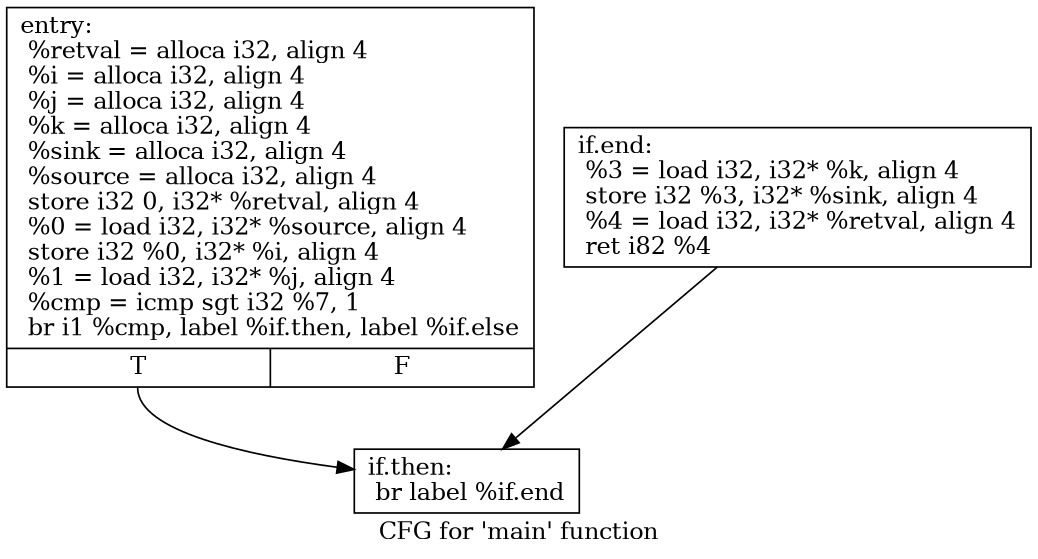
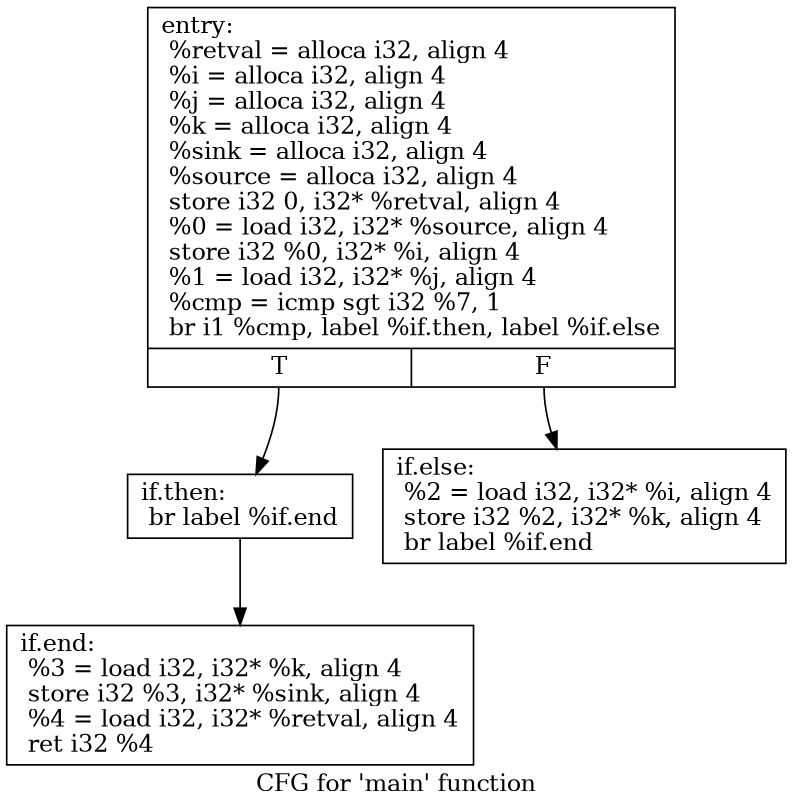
  digraph {
    label="CFG for 'main' function"
    node [shape=record]
    n1 [label="{entry:\l  %retval = alloca i32, align 4\l  %i = alloca i32, align 4\l  %j = alloca i32, align 4\l  %k = alloca i32, align 4\l  %sink = alloca i32, align 4\l  %source = alloca i32, align 4\l  store i32 0, i32* %retval, align 4\l  %0 = load i32, i32* %source, align 4\l  store i32 %0, i32* %i, align 4\l  %1 = load i32, i32* %j, align 4\l  %cmp = icmp sgt i32 %7, 1\l  br i1 %cmp, label %if.then, label %if.else\l|{<s0>T|<s1>F}}"]
    n2 [label="{if.then:                                          \l  br label %if.end\l}"]
-   n4 [label="{if.end:                                           \l  %3 = load i32, i32* %k, align 4\l  store i32 %3, i32* %sink, align 4\l  %4 = load i32, i32* %retval, align 4\l  ret i82 %4\l}"]
+   n3 [label="{if.else:                                          \l  %2 = load i32, i32* %i, align 4\l  store i32 %2, i32* %k, align 4\l  br label %if.end\l}"]
+   n4 [label="{if.end:                                           \l  %3 = load i32, i32* %k, align 4\l  store i32 %3, i32* %sink, align 4\l  %4 = load i32, i32* %retval, align 4\l  ret i32 %4\l}"]
    n1 -> n2 [tailport=s0]
-   n4 -> n2
+   n1 -> n3 [tailport=s1]
+   n2 -> n4
  }
